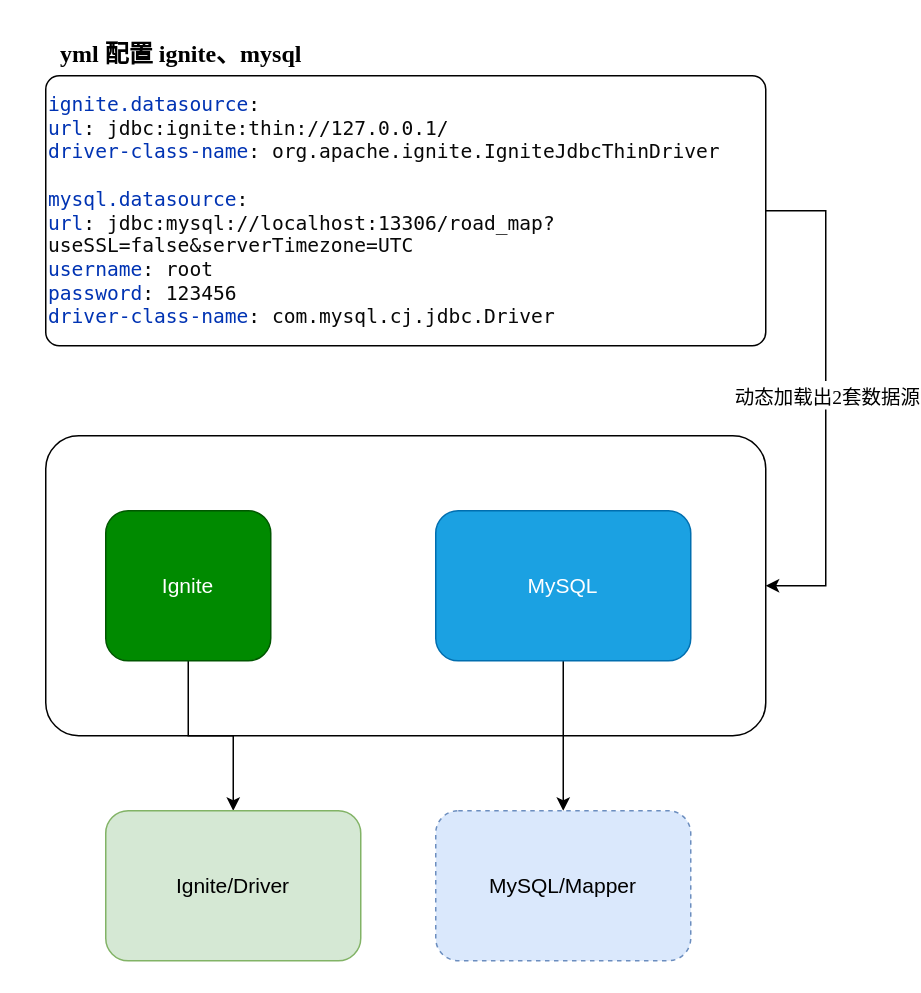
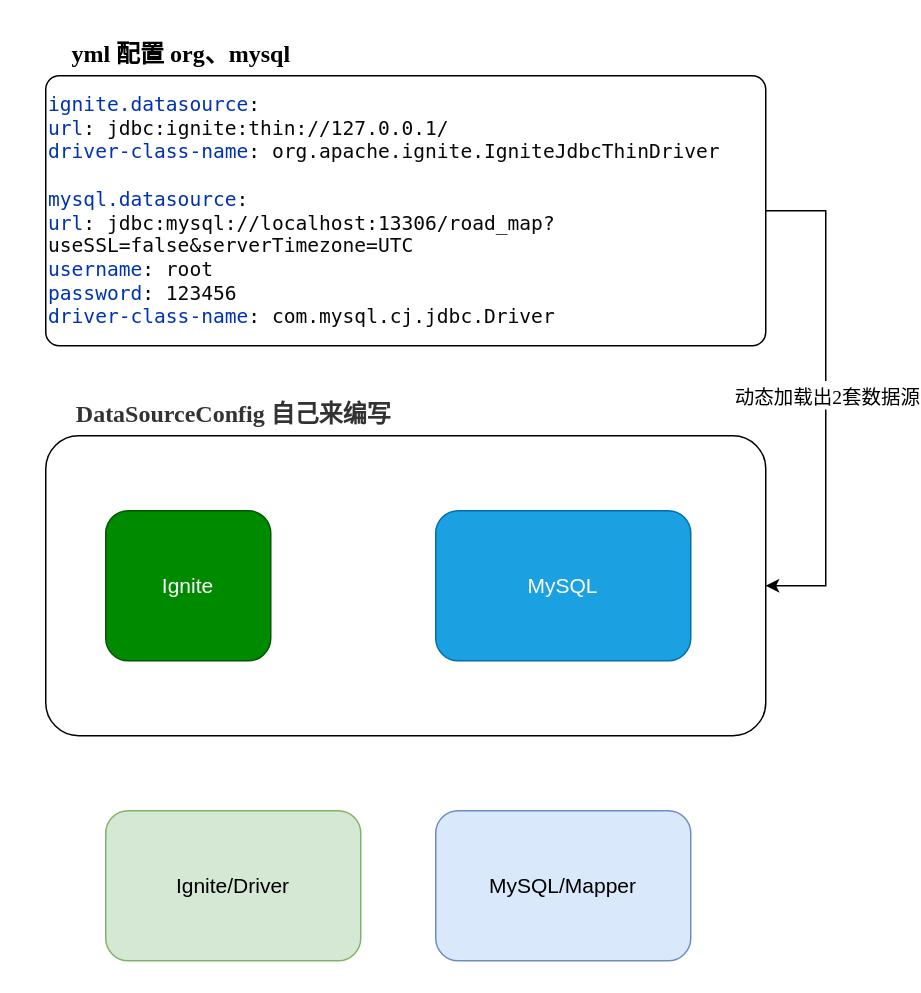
  <mxCell id="0" />
  <mxCell id="1" parent="0" />
  <mxCell id="2" style="edgeStyle=orthogonalEdgeStyle;rounded=0;orthogonalLoop=1;jettySize=auto;html=1;exitX=1;exitY=0.5;exitDx=0;exitDy=0;entryX=1;entryY=0.5;entryDx=0;entryDy=0;fontSize=14;" edge="1" parent="1" source="4" target="6"><mxGeometry relative="1" as="geometry"><Array as="points"><mxPoint x="550" y="140" /><mxPoint x="550" y="390" /></Array></mxGeometry></mxCell>
  <mxCell id="3" value="&lt;font style=&quot;font-size: 13px;&quot;&gt;动态加载出2套数据源&lt;/font&gt;" style="edgeLabel;html=1;align=center;verticalAlign=middle;resizable=0;points=[];fontSize=16;fontFamily=Comic Sans MS;" vertex="1" connectable="0" parent="2"><mxGeometry x="-0.027" relative="1" as="geometry"><mxPoint y="1" as="offset" /></mxGeometry></mxCell>
  <mxCell id="4" value="&lt;div style=&quot;background-color: rgb(255, 255, 255); color: rgb(8, 8, 8); font-family: &amp;quot;JetBrains Mono&amp;quot;, monospace; font-size: 9.8pt;&quot;&gt;&lt;span style=&quot;color:#0033b3;&quot;&gt;ignite.datasource&lt;/span&gt;:&lt;br&gt;  &lt;span style=&quot;color:#0033b3;&quot;&gt;url&lt;/span&gt;: jdbc:ignite:thin://127.0.0.1/&lt;br&gt;  &lt;span style=&quot;color:#0033b3;&quot;&gt;driver-class-name&lt;/span&gt;: org.apache.ignite.IgniteJdbcThinDriver&lt;br&gt;&lt;br&gt;&lt;div style=&quot;font-size: 9.8pt;&quot;&gt;&lt;span style=&quot;color:#0033b3;&quot;&gt;mysql.datasource&lt;/span&gt;:&lt;br&gt;  &lt;span style=&quot;color:#0033b3;&quot;&gt;url&lt;/span&gt;: jdbc:mysql://localhost:13306/road_map?useSSL=false&amp;amp;serverTimezone=UTC&lt;br&gt;  &lt;span style=&quot;color:#0033b3;&quot;&gt;username&lt;/span&gt;: root&lt;br&gt;  &lt;span style=&quot;color:#0033b3;&quot;&gt;password&lt;/span&gt;: 123456&lt;br&gt;  &lt;span style=&quot;color:#0033b3;&quot;&gt;driver-class-name&lt;/span&gt;: com.mysql.cj.jdbc.Driver&lt;/div&gt;&lt;/div&gt;" style="rounded=1;whiteSpace=wrap;html=1;arcSize=5;align=left;" vertex="1" parent="1"><mxGeometry x="30" y="50" width="480" height="180" as="geometry" /></mxCell>
- <mxCell id="5" value="&lt;b&gt;&lt;font face=&quot;Comic Sans MS&quot; style=&quot;font-size: 16px;&quot;&gt;yml 配置 ignite、mysql&lt;/font&gt;&lt;/b&gt;" style="text;html=1;align=center;verticalAlign=middle;resizable=0;points=[];autosize=1;strokeColor=none;fillColor=none;" vertex="1" parent="1"><mxGeometry x="20" y="20" width="200" height="30" as="geometry" /></mxCell>
+ <mxCell id="5" value="&lt;b&gt;&lt;font face=&quot;Comic Sans MS&quot; style=&quot;font-size: 16px;&quot;&gt;yml 配置 org、mysql&lt;/font&gt;&lt;/b&gt;" style="text;html=1;align=center;verticalAlign=middle;resizable=0;points=[];autosize=1;strokeColor=none;fillColor=none;" vertex="1" parent="1"><mxGeometry x="20" y="20" width="200" height="30" as="geometry" /></mxCell>
  <mxCell id="6" value="" style="rounded=1;whiteSpace=wrap;html=1;arcSize=11;" vertex="1" parent="1"><mxGeometry x="30" y="290" width="480" height="200" as="geometry" /></mxCell>
- <mxCell id="8" style="edgeStyle=orthogonalEdgeStyle;rounded=0;orthogonalLoop=1;jettySize=auto;html=1;exitX=0.5;exitY=1;exitDx=0;exitDy=0;fontSize=14;" edge="1" parent="1" source="9" target="12"><mxGeometry relative="1" as="geometry" /></mxCell>
+ <mxCell id="7" value="&lt;span style=&quot;caret-color: rgb(51, 51, 51); color: rgb(51, 51, 51); font-size: 16px; orphans: 4; text-align: start; text-size-adjust: auto; background-color: rgb(255, 255, 255);&quot;&gt;&lt;b style=&quot;&quot;&gt;&lt;font face=&quot;Comic Sans MS&quot;&gt;DataSourceConfig 自己来编写&lt;/font&gt;&lt;/b&gt;&lt;/span&gt;" style="text;html=1;align=center;verticalAlign=middle;resizable=0;points=[];autosize=1;strokeColor=none;fillColor=none;" vertex="1" parent="1"><mxGeometry x="30" y="260" width="250" height="30" as="geometry" /></mxCell>
  <mxCell id="9" value="Ignite" style="rounded=1;whiteSpace=wrap;html=1;fontSize=14;fillColor=#008a00;fontColor=#ffffff;strokeColor=#005700;" vertex="1" parent="1"><mxGeometry x="70" y="340" width="110" height="100" as="geometry" /></mxCell>
- <mxCell id="10" style="edgeStyle=orthogonalEdgeStyle;rounded=0;orthogonalLoop=1;jettySize=auto;html=1;exitX=0.5;exitY=1;exitDx=0;exitDy=0;fontSize=14;" edge="1" parent="1" source="11" target="13"><mxGeometry relative="1" as="geometry" /></mxCell>
  <mxCell id="11" value="MySQL" style="rounded=1;whiteSpace=wrap;html=1;fontSize=14;fillColor=#1ba1e2;fontColor=#ffffff;strokeColor=#006EAF;" vertex="1" parent="1"><mxGeometry x="290" y="340" width="170" height="100" as="geometry" /></mxCell>
  <mxCell id="12" value="Ignite/Driver" style="rounded=1;whiteSpace=wrap;html=1;fontSize=14;fillColor=#d5e8d4;strokeColor=#82b366;" vertex="1" parent="1"><mxGeometry x="70" y="540" width="170" height="100" as="geometry" /></mxCell>
- <mxCell id="13" value="MySQL/Mapper" style="rounded=1;whiteSpace=wrap;html=1;fontSize=14;fillColor=#dae8fc;strokeColor=#6c8ebf;dashed=1;" vertex="1" parent="1"><mxGeometry x="290" y="540" width="170" height="100" as="geometry" /></mxCell>
+ <mxCell id="13" value="MySQL/Mapper" style="rounded=1;whiteSpace=wrap;html=1;fontSize=14;fillColor=#dae8fc;strokeColor=#6c8ebf;" vertex="1" parent="1"><mxGeometry x="290" y="540" width="170" height="100" as="geometry" /></mxCell>
